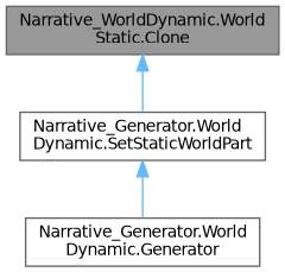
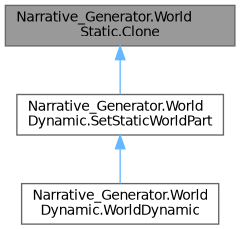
  digraph {
    rankdir=TB
    node [color=grey40 fillcolor=white fontname=Helvetica fontsize=10 shape=box style=filled]
    edge [color=steelblue1 dir=back fontname=Helvetica fontsize=10 labelfontname=Helvetica labelfontsize=10 style=solid]
-   n1 [color=gray40 fillcolor=grey60 fontcolor=black height=0.2 label="Narrative_WorldDynamic.World\lStatic.Clone" width=0.4]
+   n1 [color=gray40 fillcolor=grey60 fontcolor=black height=0.2 label="Narrative_Generator.World\lStatic.Clone" width=0.4]
    n2 [height=0.2 label="Narrative_Generator.World\lDynamic.SetStaticWorldPart" width=0.4]
-   n3 [height=0.2 label="Narrative_Generator.World\lDynamic.Generator" width=0.4]
+   n3 [height=0.2 label="Narrative_Generator.World\lDynamic.WorldDynamic" width=0.4]
    n1 -> n2
    n2 -> n3
  }
